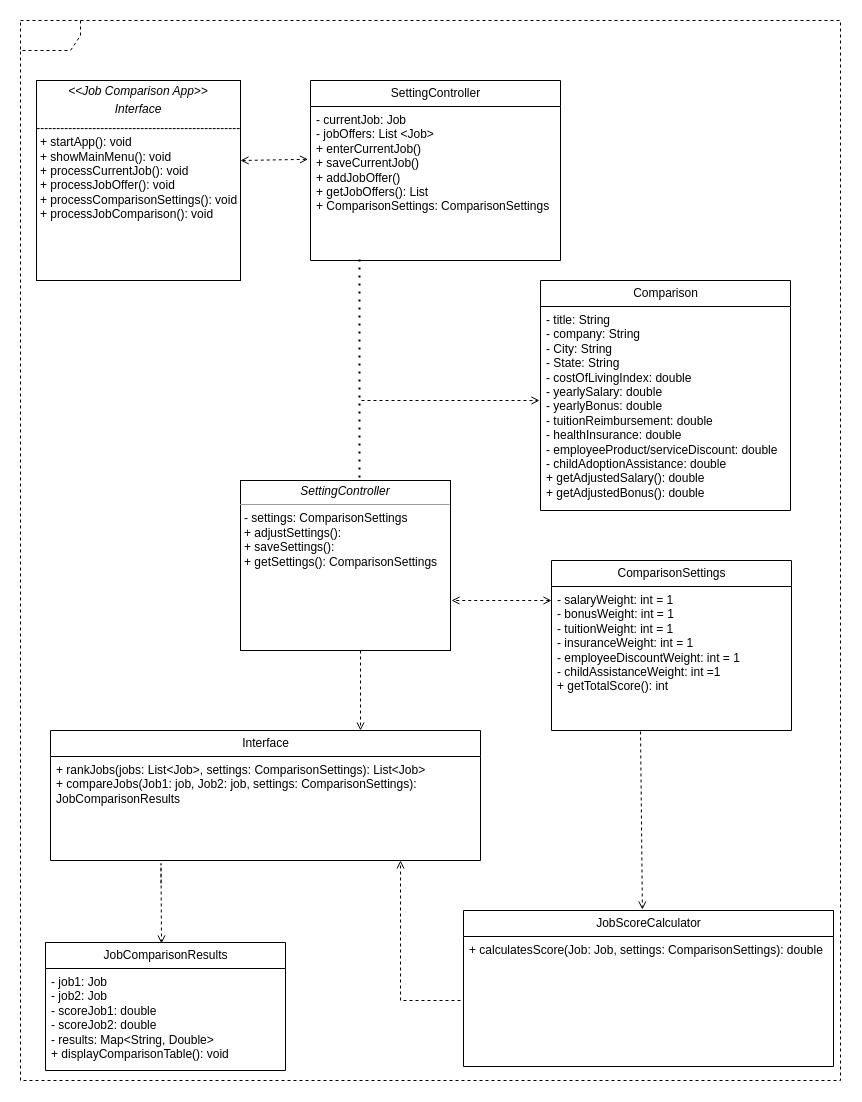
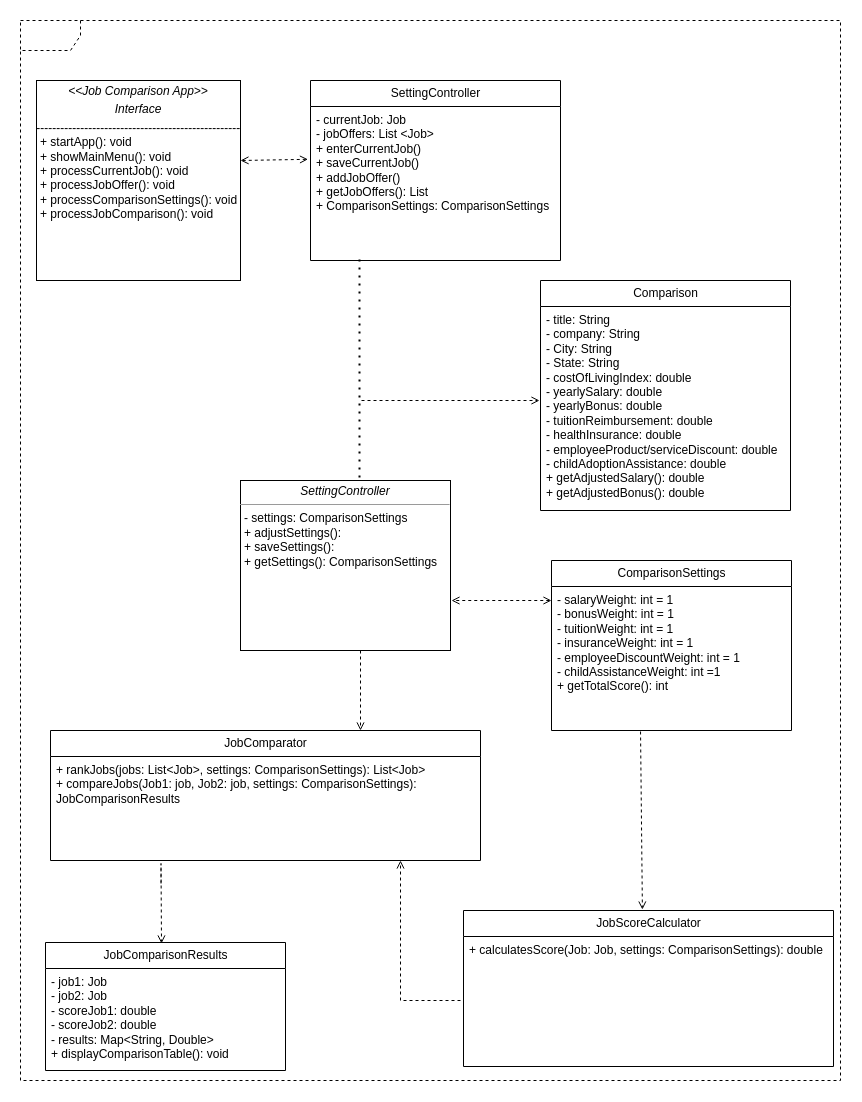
  <mxCell id="0" />
  <mxCell id="1" parent="0" />
  <mxCell id="2" value="" style="shape=umlFrame;whiteSpace=wrap;html=1;rounded=0;shadow=0;comic=0;labelBackgroundColor=none;strokeWidth=1;fontFamily=Verdana;fontSize=10;align=center;dashed=1;" parent="1" vertex="1"><mxGeometry x="20" y="20" width="820" height="1060" as="geometry" /></mxCell>
  <mxCell id="3" value="&lt;font style=&quot;font-size: 12px;&quot; face=&quot;Helvetica&quot;&gt;SettingController&lt;/font&gt;" style="swimlane;html=1;fontStyle=0;childLayout=stackLayout;horizontal=1;startSize=26;fillColor=none;horizontalStack=0;resizeParent=1;resizeLast=0;collapsible=1;marginBottom=0;swimlaneFillColor=#ffffff;rounded=0;shadow=0;comic=0;labelBackgroundColor=none;strokeWidth=1;fontFamily=Verdana;fontSize=10;align=center;" parent="1" vertex="1"><mxGeometry x="310" y="80" width="250" height="180" as="geometry"><mxRectangle x="355" y="87" width="90" height="30" as="alternateBounds" /></mxGeometry></mxCell>
  <mxCell id="4" value="- currentJob: Job&lt;div&gt;- jobOffers: List &amp;lt;Job&amp;gt;&lt;/div&gt;&lt;div&gt;+ enterCurrentJob()&lt;/div&gt;&lt;div&gt;+ saveCurrentJob()&lt;/div&gt;&lt;div&gt;+ addJobOffer()&lt;/div&gt;&lt;div&gt;+ getJobOffers(): List&lt;/div&gt;&lt;div&gt;+&amp;nbsp;&lt;span style=&quot;text-wrap-mode: nowrap; background-color: transparent; color: light-dark(rgb(0, 0, 0), rgb(255, 255, 255));&quot;&gt;ComparisonSettings:&amp;nbsp;&lt;/span&gt;&lt;span style=&quot;text-wrap-mode: nowrap; background-color: transparent; color: light-dark(rgb(0, 0, 0), rgb(255, 255, 255));&quot;&gt;ComparisonSettings&lt;/span&gt;&lt;/div&gt;" style="text;html=1;strokeColor=none;fillColor=none;align=left;verticalAlign=top;spacingLeft=4;spacingRight=4;whiteSpace=wrap;overflow=hidden;rotatable=0;points=[[0,0.5],[1,0.5]];portConstraint=eastwest;" parent="3" vertex="1"><mxGeometry y="26" width="250" height="154" as="geometry" /></mxCell>
  <mxCell id="5" value="&lt;font style=&quot;font-size: 12px;&quot; face=&quot;Helvetica&quot;&gt;Comparison&lt;/font&gt;" style="swimlane;html=1;fontStyle=0;childLayout=stackLayout;horizontal=1;startSize=26;fillColor=none;horizontalStack=0;resizeParent=1;resizeLast=0;collapsible=1;marginBottom=0;swimlaneFillColor=#ffffff;rounded=0;shadow=0;comic=0;labelBackgroundColor=none;strokeWidth=1;fontFamily=Verdana;fontSize=10;align=center;" parent="1" vertex="1"><mxGeometry x="540" y="280" width="250" height="230" as="geometry" /></mxCell>
  <mxCell id="6" value="- title: String&lt;div&gt;- company: String&lt;/div&gt;&lt;div&gt;- City: String&lt;/div&gt;&lt;div&gt;- State: String&lt;/div&gt;&lt;div&gt;- costOfLivingIndex: double&lt;/div&gt;&lt;div&gt;- yearlySalary: double&lt;/div&gt;&lt;div&gt;- yearlyBonus: double&lt;/div&gt;&lt;div&gt;- tuitionReimbursement: double&lt;/div&gt;&lt;div&gt;- healthInsurance: double&lt;/div&gt;&lt;div&gt;- employeeProduct/serviceDiscount: double&lt;/div&gt;&lt;div&gt;- childAdoptionAssistance: double&lt;/div&gt;&lt;div&gt;+ getAdjustedSalary(): double&lt;/div&gt;&lt;div&gt;+ getAdjustedBonus(): double&lt;/div&gt;" style="text;html=1;strokeColor=none;fillColor=none;align=left;verticalAlign=top;spacingLeft=4;spacingRight=4;whiteSpace=wrap;overflow=hidden;rotatable=0;points=[[0,0.5],[1,0.5]];portConstraint=eastwest;" parent="5" vertex="1"><mxGeometry y="26" width="250" height="204" as="geometry" /></mxCell>
  <mxCell id="7" value="&lt;font style=&quot;font-size: 12px;&quot; face=&quot;Helvetica&quot;&gt;JobScoreCalculator&lt;/font&gt;" style="swimlane;html=1;fontStyle=0;childLayout=stackLayout;horizontal=1;startSize=26;fillColor=none;horizontalStack=0;resizeParent=1;resizeLast=0;collapsible=1;marginBottom=0;swimlaneFillColor=#ffffff;rounded=0;shadow=0;comic=0;labelBackgroundColor=none;strokeWidth=1;fontFamily=Verdana;fontSize=10;align=center;" parent="1" vertex="1"><mxGeometry x="463" y="910" width="370" height="156" as="geometry" /></mxCell>
  <mxCell id="8" value="+ calculatesScore(Job: Job, settings: ComparisonSettings): double" style="text;html=1;strokeColor=none;fillColor=none;align=left;verticalAlign=top;spacingLeft=4;spacingRight=4;whiteSpace=wrap;overflow=hidden;rotatable=0;points=[[0,0.5],[1,0.5]];portConstraint=eastwest;" parent="7" vertex="1"><mxGeometry y="26" width="370" height="130" as="geometry" /></mxCell>
- <mxCell id="9" value="&lt;font style=&quot;font-size: 12px;&quot; face=&quot;Helvetica&quot;&gt;Interface&lt;/font&gt;" style="swimlane;html=1;fontStyle=0;childLayout=stackLayout;horizontal=1;startSize=26;fillColor=none;horizontalStack=0;resizeParent=1;resizeLast=0;collapsible=1;marginBottom=0;swimlaneFillColor=#ffffff;rounded=0;shadow=0;comic=0;labelBackgroundColor=none;strokeWidth=1;fontFamily=Verdana;fontSize=10;align=center;" parent="1" vertex="1"><mxGeometry x="50" y="730" width="430" height="130" as="geometry" /></mxCell>
+ <mxCell id="9" value="&lt;font style=&quot;font-size: 12px;&quot; face=&quot;Helvetica&quot;&gt;JobComparator&lt;/font&gt;" style="swimlane;html=1;fontStyle=0;childLayout=stackLayout;horizontal=1;startSize=26;fillColor=none;horizontalStack=0;resizeParent=1;resizeLast=0;collapsible=1;marginBottom=0;swimlaneFillColor=#ffffff;rounded=0;shadow=0;comic=0;labelBackgroundColor=none;strokeWidth=1;fontFamily=Verdana;fontSize=10;align=center;" parent="1" vertex="1"><mxGeometry x="50" y="730" width="430" height="130" as="geometry" /></mxCell>
  <mxCell id="10" value="+ rankJobs(jobs: List&amp;lt;Job&amp;gt;, settings: ComparisonSettings): List&amp;lt;Job&amp;gt;&lt;div&gt;+ compareJobs(Job1: job, Job2: job, settings: ComparisonSettings): JobComparisonResults&lt;/div&gt;" style="text;html=1;strokeColor=none;fillColor=none;align=left;verticalAlign=top;spacingLeft=4;spacingRight=4;whiteSpace=wrap;overflow=hidden;rotatable=0;points=[[0,0.5],[1,0.5]];portConstraint=eastwest;" parent="9" vertex="1"><mxGeometry y="26" width="430" height="74" as="geometry" /></mxCell>
  <mxCell id="11" value="&lt;font style=&quot;font-size: 12px;&quot; face=&quot;Helvetica&quot;&gt;ComparisonSettings&lt;/font&gt;" style="swimlane;html=1;fontStyle=0;childLayout=stackLayout;horizontal=1;startSize=26;fillColor=none;horizontalStack=0;resizeParent=1;resizeLast=0;collapsible=1;marginBottom=0;swimlaneFillColor=#ffffff;rounded=0;shadow=0;comic=0;labelBackgroundColor=none;strokeWidth=1;fontFamily=Verdana;fontSize=10;align=center;" parent="1" vertex="1"><mxGeometry x="551" y="560" width="240" height="170" as="geometry" /></mxCell>
  <mxCell id="12" value="- salaryWeight: int = 1&lt;div&gt;- bonusWeight: int = 1&lt;/div&gt;&lt;div&gt;- tuitionWeight: int = 1&lt;/div&gt;&lt;div&gt;- insuranceWeight: int = 1&lt;/div&gt;&lt;div&gt;- employeeDiscountWeight: int = 1&lt;/div&gt;&lt;div&gt;- childAssistanceWeight: int =1&lt;/div&gt;&lt;div&gt;+ getTotalScore(): int&lt;/div&gt;" style="text;html=1;strokeColor=none;fillColor=none;align=left;verticalAlign=top;spacingLeft=4;spacingRight=4;whiteSpace=wrap;overflow=hidden;rotatable=0;points=[[0,0.5],[1,0.5]];portConstraint=eastwest;" parent="11" vertex="1"><mxGeometry y="26" width="240" height="144" as="geometry" /></mxCell>
  <mxCell id="13" value="&lt;p style=&quot;margin:0px;margin-top:4px;text-align:center;&quot;&gt;&lt;i&gt;&amp;lt;&amp;lt;Job Comparison App&amp;gt;&amp;gt;&lt;/i&gt;&lt;br&gt;&lt;/p&gt;&lt;p style=&quot;margin:0px;margin-top:4px;text-align:center;&quot;&gt;&lt;i&gt;Interface&lt;/i&gt;&lt;/p&gt;&lt;p style=&quot;margin:0px;margin-top:4px;text-align:center;&quot;&gt;&lt;i&gt;---------------------------------------------------&lt;/i&gt;&lt;/p&gt;&lt;p style=&quot;margin:0px;margin-left:4px;&quot;&gt;+ startApp(): void&lt;/p&gt;&lt;p style=&quot;margin:0px;margin-left:4px;&quot;&gt;+ showMainMenu(): void&lt;br&gt;+ processCurrentJob(): void&lt;/p&gt;&lt;p style=&quot;margin:0px;margin-left:4px;&quot;&gt;+ processJobOffer(): void&lt;/p&gt;&lt;p style=&quot;margin:0px;margin-left:4px;&quot;&gt;+ processComparisonSettings(): void&lt;/p&gt;&lt;p style=&quot;margin:0px;margin-left:4px;&quot;&gt;+ processJobComparison(): void&lt;/p&gt;" style="verticalAlign=top;align=left;overflow=fill;fontSize=12;fontFamily=Helvetica;html=1;rounded=0;shadow=0;comic=0;labelBackgroundColor=none;strokeWidth=1" parent="1" vertex="1"><mxGeometry x="36" y="80" width="204" height="200" as="geometry" /></mxCell>
  <mxCell id="14" value="" style="endArrow=open;startArrow=open;html=1;rounded=0;startFill=0;dashed=1;endFill=0;exitX=-0.01;exitY=0.343;exitDx=0;exitDy=0;exitPerimeter=0;" edge="1" parent="1" source="4"><mxGeometry width="50" height="50" relative="1" as="geometry"><mxPoint x="230" y="160" as="sourcePoint" /><mxPoint x="240" y="160" as="targetPoint" /><Array as="points" /></mxGeometry></mxCell>
  <mxCell id="15" value="" style="endArrow=none;dashed=1;html=1;dashPattern=1 3;strokeWidth=2;rounded=0;" edge="1" parent="1" source="17"><mxGeometry width="50" height="50" relative="1" as="geometry"><mxPoint x="439.282" y="250" as="sourcePoint" /><mxPoint x="430.723" y="480" as="targetPoint" /></mxGeometry></mxCell>
  <mxCell id="16" value="" style="endArrow=none;dashed=1;html=1;dashPattern=1 3;strokeWidth=2;rounded=0;exitX=0.196;exitY=0.994;exitDx=0;exitDy=0;exitPerimeter=0;" edge="1" parent="1" source="4"><mxGeometry width="50" height="50" relative="1" as="geometry"><mxPoint x="359" y="270" as="sourcePoint" /><mxPoint x="359" y="481" as="targetPoint" /></mxGeometry></mxCell>
  <mxCell id="17" value="&lt;p style=&quot;margin:0px;margin-top:4px;text-align:center;&quot;&gt;&lt;i&gt;SettingController&lt;/i&gt;&lt;/p&gt;&lt;hr size=&quot;1&quot;&gt;&lt;p style=&quot;margin:0px;margin-left:4px;&quot;&gt;- settings: ComparisonSettings&lt;/p&gt;&lt;p style=&quot;margin:0px;margin-left:4px;&quot;&gt;+ adjustSettings():&lt;/p&gt;&lt;p style=&quot;margin:0px;margin-left:4px;&quot;&gt;+ saveSettings():&lt;/p&gt;&lt;p style=&quot;margin:0px;margin-left:4px;&quot;&gt;+ getSettings():&amp;nbsp;&lt;span style=&quot;background-color: transparent; color: light-dark(rgb(0, 0, 0), rgb(255, 255, 255));&quot;&gt;ComparisonSettings&lt;/span&gt;&lt;/p&gt;" style="verticalAlign=top;align=left;overflow=fill;fontSize=12;fontFamily=Helvetica;html=1;rounded=0;shadow=0;comic=0;labelBackgroundColor=none;strokeWidth=1" parent="1" vertex="1"><mxGeometry x="240" y="480" width="210" height="170" as="geometry" /></mxCell>
  <mxCell id="18" value="" style="endArrow=open;html=1;rounded=0;dashed=1;endFill=0;" edge="1" parent="1"><mxGeometry width="50" height="50" relative="1" as="geometry"><mxPoint x="361" y="400" as="sourcePoint" /><mxPoint x="539" y="400" as="targetPoint" /></mxGeometry></mxCell>
  <mxCell id="19" value="" style="endArrow=open;startArrow=open;html=1;rounded=0;startFill=0;dashed=1;endFill=0;" edge="1" parent="1"><mxGeometry width="50" height="50" relative="1" as="geometry"><mxPoint x="551" y="600" as="sourcePoint" /><mxPoint x="451" y="600" as="targetPoint" /><Array as="points"><mxPoint x="491" y="600" /></Array></mxGeometry></mxCell>
  <mxCell id="20" value="" style="endArrow=open;html=1;rounded=0;dashed=1;endFill=0;entryX=0.473;entryY=-0.013;entryDx=0;entryDy=0;exitX=0.371;exitY=1;exitDx=0;exitDy=0;exitPerimeter=0;entryPerimeter=0;" edge="1" parent="1"><mxGeometry width="50" height="50" relative="1" as="geometry"><mxPoint x="640.04" y="731" as="sourcePoint" /><mxPoint x="641.9" y="909.05" as="targetPoint" /><Array as="points" /></mxGeometry></mxCell>
  <mxCell id="21" value="&lt;font style=&quot;font-size: 12px;&quot; face=&quot;Helvetica&quot;&gt;JobComparisonResults&lt;/font&gt;" style="swimlane;html=1;fontStyle=0;childLayout=stackLayout;horizontal=1;startSize=26;fillColor=none;horizontalStack=0;resizeParent=1;resizeLast=0;collapsible=1;marginBottom=0;swimlaneFillColor=#ffffff;rounded=0;shadow=0;comic=0;labelBackgroundColor=none;strokeWidth=1;fontFamily=Verdana;fontSize=10;align=center;" vertex="1" parent="1"><mxGeometry x="45" y="942" width="240" height="128" as="geometry" /></mxCell>
  <mxCell id="22" value="- job1: Job&lt;div&gt;- job2: Job&lt;/div&gt;&lt;div&gt;- scoreJob1: double&lt;/div&gt;&lt;div&gt;- scoreJob2: double&lt;/div&gt;&lt;div&gt;- results: Map&amp;lt;String, Double&amp;gt;&lt;/div&gt;&lt;div&gt;+ displayComparisonTable(): void&lt;/div&gt;" style="text;html=1;strokeColor=none;fillColor=none;align=left;verticalAlign=top;spacingLeft=4;spacingRight=4;whiteSpace=wrap;overflow=hidden;rotatable=0;points=[[0,0.5],[1,0.5]];portConstraint=eastwest;" vertex="1" parent="21"><mxGeometry y="26" width="240" height="94" as="geometry" /></mxCell>
  <mxCell id="23" value="" style="endArrow=open;html=1;rounded=0;dashed=1;endFill=0;" edge="1" parent="1"><mxGeometry width="50" height="50" relative="1" as="geometry"><mxPoint x="460" y="1000" as="sourcePoint" /><mxPoint x="400" y="860" as="targetPoint" /><Array as="points"><mxPoint x="400" y="1000" /></Array></mxGeometry></mxCell>
  <mxCell id="24" value="" style="endArrow=open;html=1;rounded=0;dashed=1;endFill=0;" edge="1" parent="1"><mxGeometry width="50" height="50" relative="1" as="geometry"><mxPoint x="160.5" y="883" as="sourcePoint" /><mxPoint x="161" y="943" as="targetPoint" /><Array as="points"><mxPoint x="160.5" y="863" /></Array></mxGeometry></mxCell>
  <mxCell id="25" value="" style="endArrow=open;html=1;rounded=0;dashed=1;endFill=0;" edge="1" parent="1"><mxGeometry width="50" height="50" relative="1" as="geometry"><mxPoint x="360" y="650" as="sourcePoint" /><mxPoint x="360" y="730" as="targetPoint" /><Array as="points" /></mxGeometry></mxCell>
